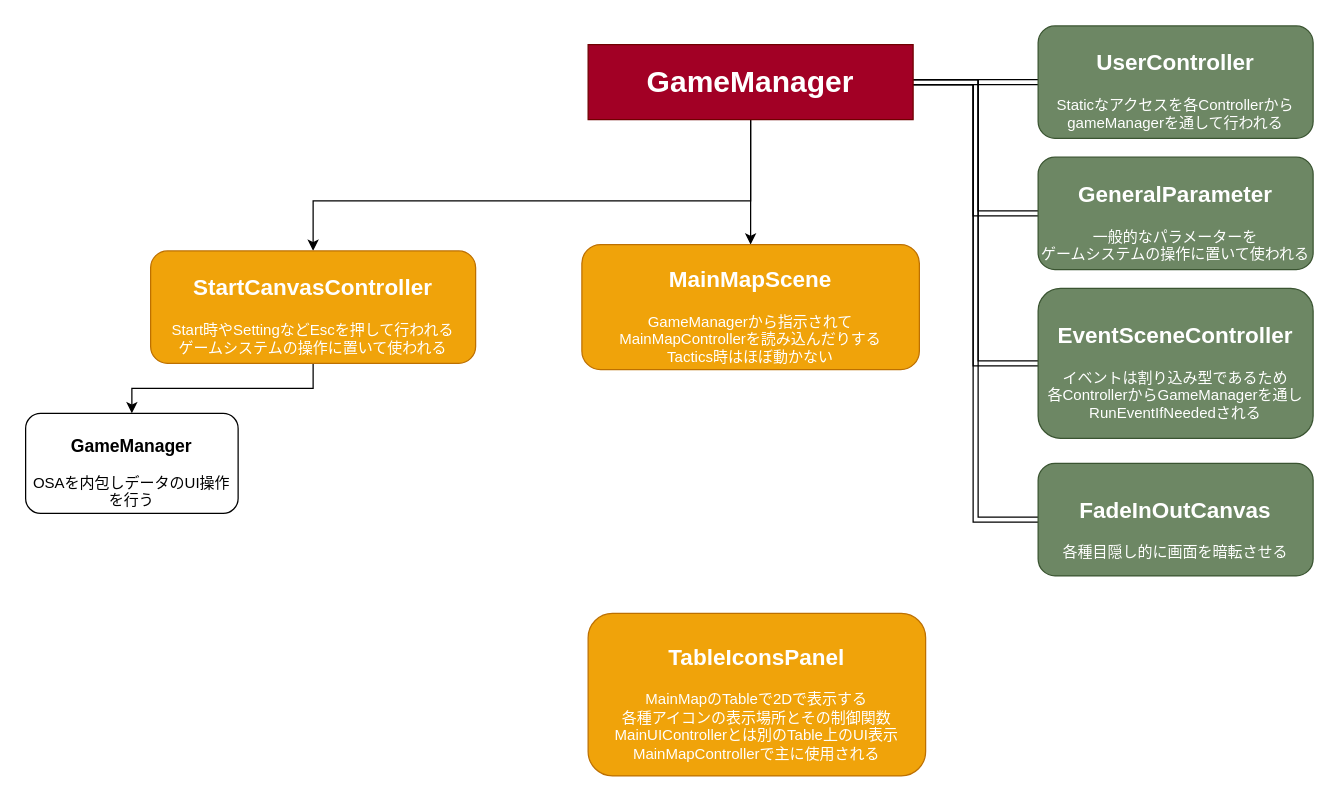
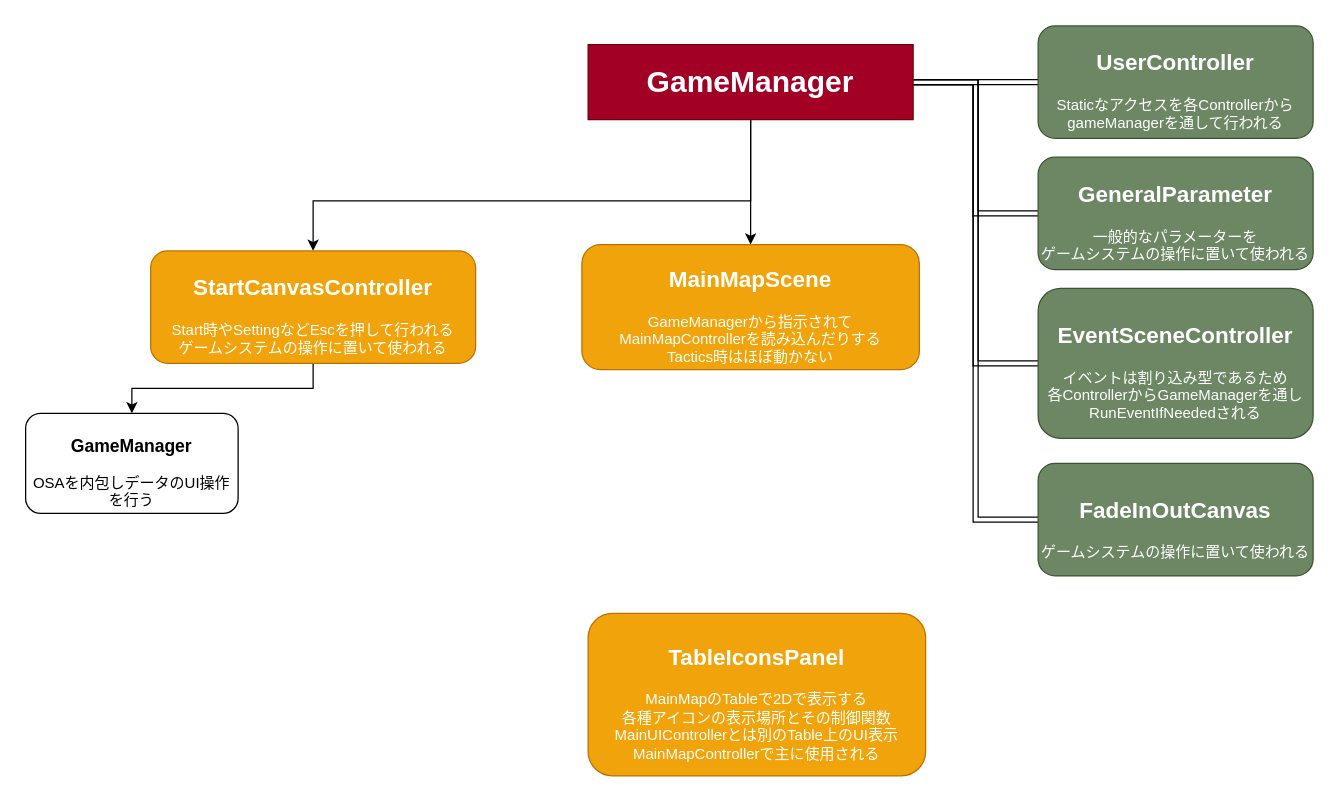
  <mxCell id="0" />
  <mxCell id="1" parent="0" />
  <mxCell id="2" style="edgeStyle=orthogonalEdgeStyle;rounded=0;orthogonalLoop=1;jettySize=auto;html=1;shape=link;" edge="1" parent="1" source="8" target="9"><mxGeometry relative="1" as="geometry" /></mxCell>
  <mxCell id="3" style="edgeStyle=orthogonalEdgeStyle;rounded=0;orthogonalLoop=1;jettySize=auto;html=1;entryX=0;entryY=0.5;entryDx=0;entryDy=0;shape=link;" edge="1" parent="1" source="8" target="10"><mxGeometry relative="1" as="geometry" /></mxCell>
  <mxCell id="4" style="edgeStyle=orthogonalEdgeStyle;rounded=0;orthogonalLoop=1;jettySize=auto;html=1;entryX=0;entryY=0.5;entryDx=0;entryDy=0;shape=link;" edge="1" parent="1" source="8" target="14"><mxGeometry relative="1" as="geometry" /></mxCell>
  <mxCell id="5" style="edgeStyle=orthogonalEdgeStyle;rounded=0;orthogonalLoop=1;jettySize=auto;html=1;entryX=0;entryY=0.5;entryDx=0;entryDy=0;shape=link;" edge="1" parent="1" source="8" target="15"><mxGeometry relative="1" as="geometry" /></mxCell>
  <mxCell id="6" style="edgeStyle=orthogonalEdgeStyle;rounded=0;orthogonalLoop=1;jettySize=auto;html=1;entryX=0.5;entryY=0;entryDx=0;entryDy=0;" edge="1" parent="1" source="8" target="12"><mxGeometry relative="1" as="geometry"><Array as="points"><mxPoint x="600" y="160" /><mxPoint x="250" y="160" /></Array></mxGeometry></mxCell>
  <mxCell id="7" style="edgeStyle=orthogonalEdgeStyle;rounded=0;orthogonalLoop=1;jettySize=auto;html=1;" edge="1" parent="1" source="8" target="16"><mxGeometry relative="1" as="geometry" /></mxCell>
  <mxCell id="8" value="&lt;h1&gt;GameManager&lt;/h1&gt;" style="whiteSpace=wrap;html=1;fillColor=#a20025;fontColor=#ffffff;strokeColor=#6F0000;rounded=0;" vertex="1" parent="1"><mxGeometry x="470" y="35" width="260" height="60" as="geometry" /></mxCell>
  <mxCell id="9" value="&lt;h2&gt;UserController&lt;/h2&gt;&lt;div&gt;Staticなアクセスを各Controllerから&lt;/div&gt;&lt;div&gt;gameManagerを通して行われる&lt;/div&gt;" style="rounded=1;whiteSpace=wrap;html=1;fillColor=#6d8764;fontColor=#ffffff;strokeColor=#3A5431;" vertex="1" parent="1"><mxGeometry x="830" y="20" width="220" height="90" as="geometry" /></mxCell>
  <mxCell id="10" value="&lt;h2&gt;GeneralParameter&lt;/h2&gt;&lt;div&gt;一般的なパラメーターを&lt;/div&gt;&lt;div&gt;ゲームシステムの操作に置いて使われる&lt;/div&gt;" style="rounded=1;whiteSpace=wrap;html=1;fillColor=#6d8764;fontColor=#ffffff;strokeColor=#3A5431;" vertex="1" parent="1"><mxGeometry x="830" y="125" width="220" height="90" as="geometry" /></mxCell>
  <mxCell id="11" style="edgeStyle=orthogonalEdgeStyle;rounded=0;orthogonalLoop=1;jettySize=auto;html=1;" edge="1" parent="1" source="12" target="13"><mxGeometry relative="1" as="geometry" /></mxCell>
  <mxCell id="12" value="&lt;h2&gt;&lt;font color=&quot;#ffffff&quot;&gt;StartCanvasController&lt;/font&gt;&lt;/h2&gt;&lt;div&gt;&lt;font color=&quot;#ffffff&quot;&gt;Start時やSettingなどEscを押して行われる&lt;/font&gt;&lt;/div&gt;&lt;div&gt;&lt;font color=&quot;#ffffff&quot;&gt;ゲームシステムの操作に置いて使われる&lt;/font&gt;&lt;/div&gt;" style="rounded=1;whiteSpace=wrap;html=1;fillColor=#f0a30a;fontColor=#000000;strokeColor=#BD7000;" vertex="1" parent="1"><mxGeometry x="120" y="200" width="260" height="90" as="geometry" /></mxCell>
  <mxCell id="13" value="&lt;h3&gt;GameManager&lt;/h3&gt;&lt;div&gt;OSAを内包しデータのUI操作を行う&lt;/div&gt;" style="rounded=1;whiteSpace=wrap;html=1;" vertex="1" parent="1"><mxGeometry x="20" y="330" width="170" height="80" as="geometry" /></mxCell>
  <mxCell id="14" value="&lt;h2&gt;EventSceneController&lt;/h2&gt;&lt;div&gt;イベントは割り込み型であるため&lt;/div&gt;&lt;div&gt;各ControllerからGameManagerを通し&lt;/div&gt;&lt;div&gt;RunEventIfNeededされる&lt;/div&gt;" style="rounded=1;whiteSpace=wrap;html=1;fillColor=#6d8764;fontColor=#ffffff;strokeColor=#3A5431;" vertex="1" parent="1"><mxGeometry x="830" y="230" width="220" height="120" as="geometry" /></mxCell>
- <mxCell id="15" value="&lt;h2&gt;FadeInOutCanvas&lt;/h2&gt;&lt;div&gt;各種目隠し的に画面を暗転させる&lt;/div&gt;" style="rounded=1;whiteSpace=wrap;html=1;fillColor=#6d8764;fontColor=#ffffff;strokeColor=#3A5431;" vertex="1" parent="1"><mxGeometry x="830" y="370" width="220" height="90" as="geometry" /></mxCell>
+ <mxCell id="15" value="&lt;h2&gt;FadeInOutCanvas&lt;/h2&gt;&lt;div&gt;ゲームシステムの操作に置いて使われる&lt;/div&gt;" style="rounded=1;whiteSpace=wrap;html=1;fillColor=#6d8764;fontColor=#ffffff;strokeColor=#3A5431;" vertex="1" parent="1"><mxGeometry x="830" y="370" width="220" height="90" as="geometry" /></mxCell>
  <mxCell id="16" value="&lt;h2&gt;&lt;font color=&quot;#ffffff&quot;&gt;MainMapScene&lt;/font&gt;&lt;/h2&gt;&lt;div&gt;&lt;font color=&quot;#ffffff&quot;&gt;GameManagerから指示されて&lt;/font&gt;&lt;/div&gt;&lt;div&gt;&lt;font color=&quot;#ffffff&quot;&gt;MainMapControllerを読み込んだりする&lt;/font&gt;&lt;/div&gt;&lt;div&gt;&lt;font color=&quot;#ffffff&quot;&gt;Tactics時はほぼ動かない&lt;/font&gt;&lt;/div&gt;" style="rounded=1;whiteSpace=wrap;html=1;fillColor=#f0a30a;fontColor=#000000;strokeColor=#BD7000;" vertex="1" parent="1"><mxGeometry x="465" y="195" width="270" height="100" as="geometry" /></mxCell>
  <mxCell id="17" value="&lt;h2&gt;&lt;font color=&quot;#ffffff&quot;&gt;TableIconsPanel&lt;/font&gt;&lt;/h2&gt;&lt;div&gt;&lt;font color=&quot;#ffffff&quot;&gt;MainMapのTableで2Dで表示する&lt;/font&gt;&lt;/div&gt;&lt;div&gt;&lt;font color=&quot;#ffffff&quot;&gt;各種アイコンの表示場所とその制御関数&lt;/font&gt;&lt;/div&gt;&lt;div&gt;&lt;font color=&quot;#ffffff&quot;&gt;MainUIControllerとは別のTable上のUI表示&lt;/font&gt;&lt;/div&gt;&lt;div&gt;&lt;font color=&quot;#ffffff&quot;&gt;MainMapControllerで主に使用される&lt;/font&gt;&lt;/div&gt;" style="rounded=1;whiteSpace=wrap;html=1;fillColor=#f0a30a;fontColor=#000000;strokeColor=#BD7000;" vertex="1" parent="1"><mxGeometry x="470" y="490" width="270" height="130" as="geometry" /></mxCell>
